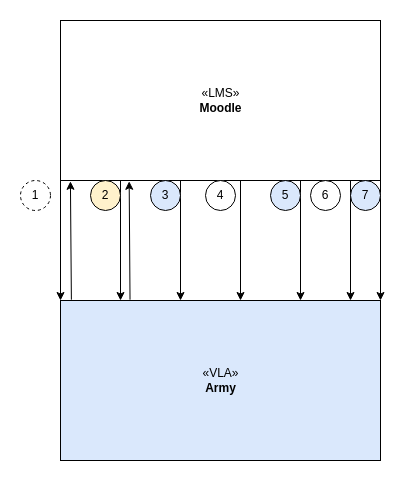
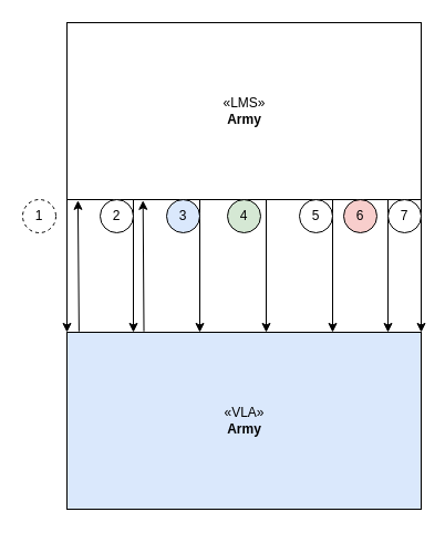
  <mxCell id="0" />
  <mxCell id="1" parent="0" />
  <mxCell id="2" value="&lt;div&gt;«VLA»&lt;/div&gt;&lt;b&gt;Army&lt;/b&gt;" style="html=1;fillColor=#dae8fc;" parent="1" vertex="1"><mxGeometry x="60" y="300" width="320" height="160" as="geometry" /></mxCell>
- <mxCell id="3" value="«LMS»&lt;br&gt;&lt;b&gt;Moodle&lt;/b&gt;" style="html=1;" parent="1" vertex="1"><mxGeometry x="60" width="320" height="160" as="geometry" y="20" /></mxCell>
+ <mxCell id="3" value="«LMS»&lt;br&gt;&lt;b&gt;Army&lt;/b&gt;" style="html=1;" parent="1" vertex="1"><mxGeometry x="60" width="320" height="160" as="geometry" y="20" /></mxCell>
  <mxCell id="4" value="" style="endArrow=classic;html=1;rounded=0;exitX=0;exitY=1;exitDx=0;exitDy=0;entryX=0;entryY=0;entryDx=0;entryDy=0;" parent="1" source="3" target="2" edge="1"><mxGeometry width="50" height="50" relative="1" as="geometry"><mxPoint x="80" y="270" as="sourcePoint" /><mxPoint x="130" y="220" as="targetPoint" /></mxGeometry></mxCell>
  <mxCell id="5" value="" style="endArrow=classic;html=1;rounded=0;exitX=0.034;exitY=-0.005;exitDx=0;exitDy=0;exitPerimeter=0;entryX=0.031;entryY=1.005;entryDx=0;entryDy=0;entryPerimeter=0;" parent="1" source="2" target="3" edge="1"><mxGeometry width="50" height="50" relative="1" as="geometry"><mxPoint x="-120" y="370" as="sourcePoint" /><mxPoint x="-70" y="320" as="targetPoint" /></mxGeometry></mxCell>
  <mxCell id="6" value="1" style="ellipse;whiteSpace=wrap;html=1;dashed=1;" parent="1" vertex="1"><mxGeometry x="20" y="180" width="30" height="30" as="geometry" /></mxCell>
  <mxCell id="7" value="" style="endArrow=classic;html=1;rounded=0;exitX=0;exitY=1;exitDx=0;exitDy=0;entryX=0;entryY=0;entryDx=0;entryDy=0;" parent="1" edge="1"><mxGeometry width="50" height="50" relative="1" as="geometry"><mxPoint x="120" y="180" as="sourcePoint" /><mxPoint x="120" y="300" as="targetPoint" /></mxGeometry></mxCell>
  <mxCell id="8" value="" style="endArrow=classic;html=1;rounded=0;exitX=0.034;exitY=-0.005;exitDx=0;exitDy=0;exitPerimeter=0;entryX=0.031;entryY=1.005;entryDx=0;entryDy=0;entryPerimeter=0;" parent="1" edge="1"><mxGeometry width="50" height="50" relative="1" as="geometry"><mxPoint x="129.52" y="299.2" as="sourcePoint" /><mxPoint x="128.68" y="180.8" as="targetPoint" /></mxGeometry></mxCell>
- <mxCell id="9" value="2" style="ellipse;whiteSpace=wrap;html=1;fillColor=#fff2cc;" parent="1" vertex="1"><mxGeometry x="90" y="180" width="30" height="30" as="geometry" /></mxCell>
+ <mxCell id="9" value="2" style="ellipse;whiteSpace=wrap;html=1;" parent="1" vertex="1"><mxGeometry x="90" y="180" width="30" height="30" as="geometry" /></mxCell>
  <mxCell id="10" value="" style="endArrow=classic;html=1;rounded=0;exitX=0;exitY=1;exitDx=0;exitDy=0;entryX=0;entryY=0;entryDx=0;entryDy=0;" parent="1" edge="1"><mxGeometry width="50" height="50" relative="1" as="geometry"><mxPoint x="180" y="180" as="sourcePoint" /><mxPoint x="180" y="300" as="targetPoint" /></mxGeometry></mxCell>
  <mxCell id="11" value="3" style="ellipse;whiteSpace=wrap;html=1;fillColor=#dae8fc;" parent="1" vertex="1"><mxGeometry x="150" y="180" width="30" height="30" as="geometry" /></mxCell>
  <mxCell id="12" value="" style="endArrow=classic;html=1;rounded=0;exitX=0;exitY=1;exitDx=0;exitDy=0;entryX=0;entryY=0;entryDx=0;entryDy=0;" parent="1" edge="1"><mxGeometry width="50" height="50" relative="1" as="geometry"><mxPoint x="240" y="180" as="sourcePoint" /><mxPoint x="240" y="300" as="targetPoint" /></mxGeometry></mxCell>
- <mxCell id="13" value="4" style="ellipse;whiteSpace=wrap;html=1;" parent="1" vertex="1"><mxGeometry x="205" y="180" width="30" height="30" as="geometry" /></mxCell>
+ <mxCell id="13" value="4" style="ellipse;whiteSpace=wrap;html=1;fillColor=#d5e8d4;" parent="1" vertex="1"><mxGeometry x="205" y="180" width="30" height="30" as="geometry" /></mxCell>
  <mxCell id="14" value="" style="endArrow=classic;html=1;rounded=0;exitX=0;exitY=1;exitDx=0;exitDy=0;entryX=0;entryY=0;entryDx=0;entryDy=0;" parent="1" edge="1"><mxGeometry width="50" height="50" relative="1" as="geometry"><mxPoint x="300" y="180" as="sourcePoint" /><mxPoint x="300" y="300" as="targetPoint" /></mxGeometry></mxCell>
- <mxCell id="15" value="5" style="ellipse;whiteSpace=wrap;html=1;fillColor=#dae8fc;" parent="1" vertex="1"><mxGeometry x="270" y="180" width="30" height="30" as="geometry" /></mxCell>
+ <mxCell id="15" value="5" style="ellipse;whiteSpace=wrap;html=1;" parent="1" vertex="1"><mxGeometry x="270" y="180" width="30" height="30" as="geometry" /></mxCell>
  <mxCell id="16" value="" style="endArrow=classic;html=1;rounded=0;exitX=0;exitY=1;exitDx=0;exitDy=0;entryX=0;entryY=0;entryDx=0;entryDy=0;" parent="1" edge="1"><mxGeometry width="50" height="50" relative="1" as="geometry"><mxPoint x="350" y="180" as="sourcePoint" /><mxPoint x="350" y="300" as="targetPoint" /></mxGeometry></mxCell>
- <mxCell id="17" value="6" style="ellipse;whiteSpace=wrap;html=1;" parent="1" vertex="1"><mxGeometry x="310" y="180" width="30" height="30" as="geometry" /></mxCell>
+ <mxCell id="17" value="6" style="ellipse;whiteSpace=wrap;html=1;fillColor=#f8cecc;" parent="1" vertex="1"><mxGeometry x="310" y="180" width="30" height="30" as="geometry" /></mxCell>
  <mxCell id="18" value="" style="endArrow=classic;html=1;rounded=0;exitX=1;exitY=1;exitDx=0;exitDy=0;entryX=1;entryY=0;entryDx=0;entryDy=0;" parent="1" source="3" target="2" edge="1"><mxGeometry width="50" height="50" relative="1" as="geometry"><mxPoint x="80" y="270" as="sourcePoint" /><mxPoint x="130" y="220" as="targetPoint" /></mxGeometry></mxCell>
- <mxCell id="19" value="7" style="ellipse;whiteSpace=wrap;html=1;fillColor=#dae8fc;" parent="1" vertex="1"><mxGeometry x="350" y="180" width="30" height="30" as="geometry" /></mxCell>
+ <mxCell id="19" value="7" style="ellipse;whiteSpace=wrap;html=1;" parent="1" vertex="1"><mxGeometry x="350" y="180" width="30" height="30" as="geometry" /></mxCell>
